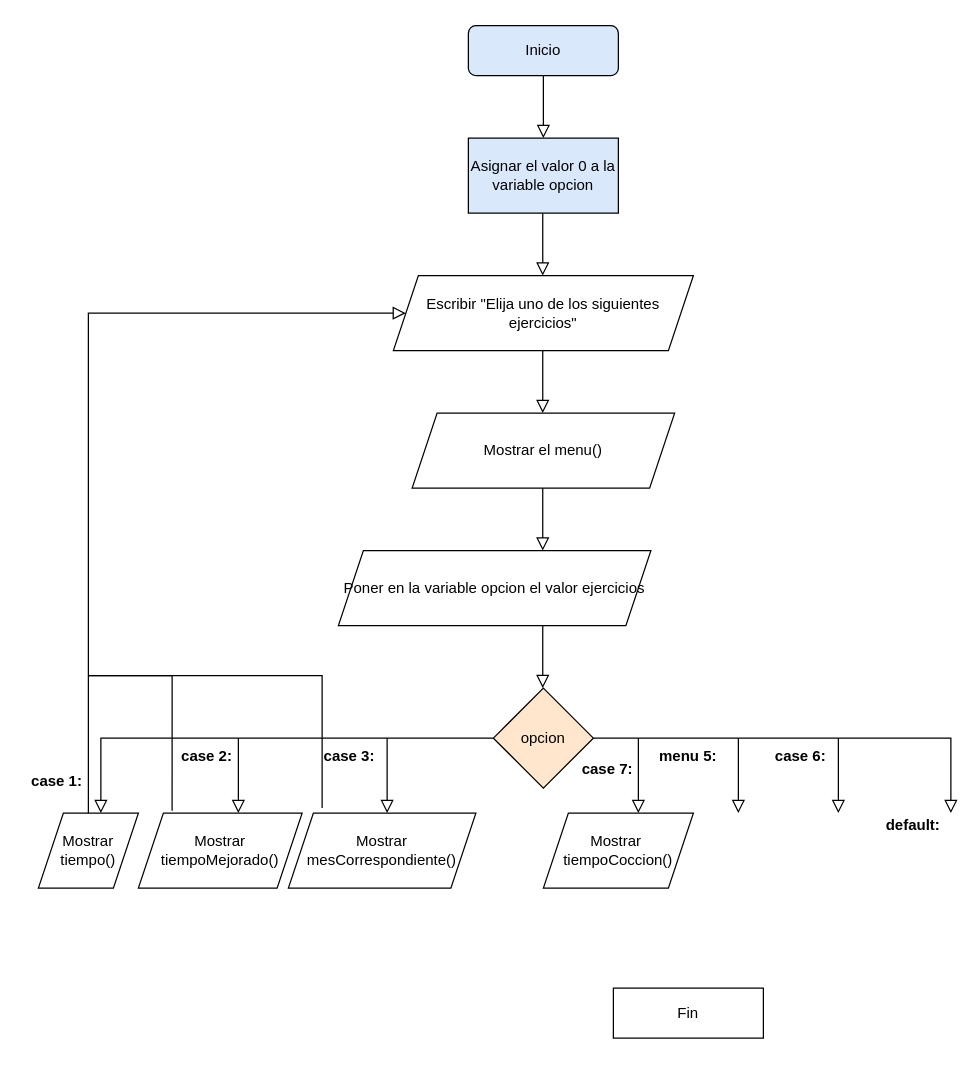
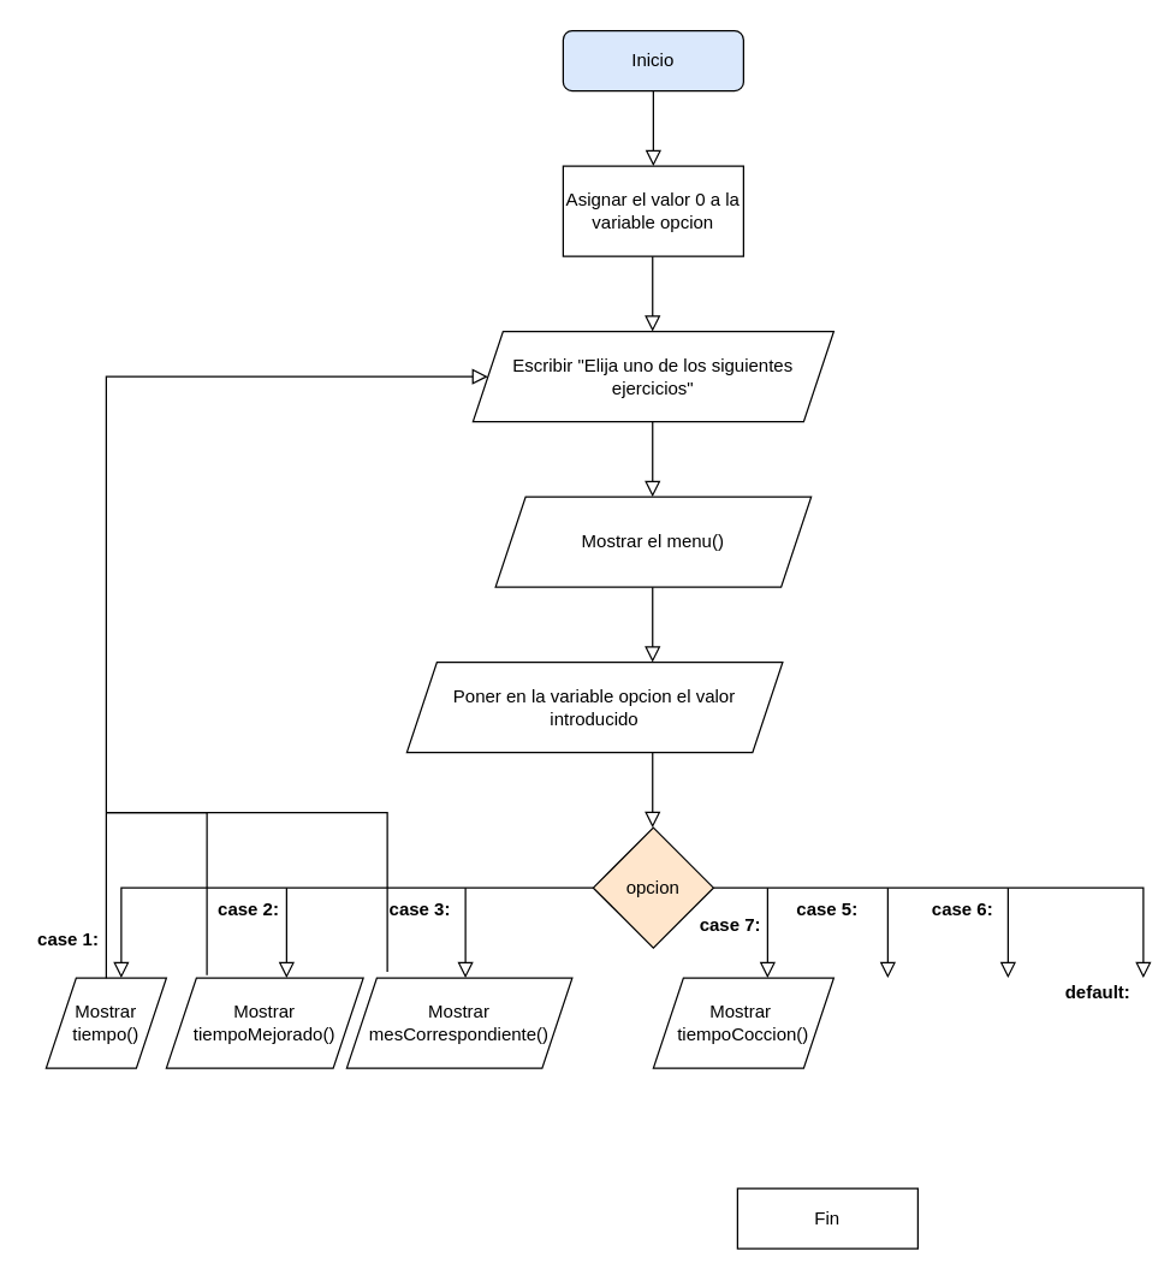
  <mxCell id="0" />
  <mxCell id="1" parent="0" />
  <mxCell id="2" value="" style="rounded=0;html=1;jettySize=auto;orthogonalLoop=1;fontSize=11;endArrow=block;endFill=0;endSize=8;strokeWidth=1;shadow=0;labelBackgroundColor=none;edgeStyle=orthogonalEdgeStyle;" parent="1" source="3" edge="1"><mxGeometry relative="1" as="geometry"><mxPoint x="434" y="110" as="targetPoint" /></mxGeometry></mxCell>
  <mxCell id="3" value="Inicio" style="rounded=1;whiteSpace=wrap;html=1;fontSize=12;glass=0;strokeWidth=1;shadow=0;fillColor=#dae8fc;" parent="1" vertex="1"><mxGeometry x="374" y="20" width="120" height="40" as="geometry" /></mxCell>
  <mxCell id="4" value="Fin" style="whiteSpace=wrap;html=1;fontSize=12;glass=0;strokeWidth=1;shadow=0;rounded=0;" parent="1" vertex="1"><mxGeometry x="490" y="790" width="120" height="40" as="geometry" /></mxCell>
- <mxCell id="5" value="Asignar el valor 0 a la variable opcion" style="rounded=0;whiteSpace=wrap;html=1;fillColor=#dae8fc;" vertex="1" parent="1"><mxGeometry x="374" y="110" width="120" height="60" as="geometry" /></mxCell>
+ <mxCell id="5" value="Asignar el valor 0 a la variable opcion" style="rounded=0;whiteSpace=wrap;html=1;" vertex="1" parent="1"><mxGeometry x="374" y="110" width="120" height="60" as="geometry" /></mxCell>
  <mxCell id="6" value="" style="rounded=0;html=1;jettySize=auto;orthogonalLoop=1;fontSize=11;endArrow=block;endFill=0;endSize=8;strokeWidth=1;shadow=0;labelBackgroundColor=none;edgeStyle=orthogonalEdgeStyle;" edge="1" parent="1"><mxGeometry relative="1" as="geometry"><mxPoint x="433.5" y="170" as="sourcePoint" /><mxPoint x="433.5" y="220" as="targetPoint" /></mxGeometry></mxCell>
  <mxCell id="7" value="Escribir &quot;Elija uno de los siguientes ejercicios&quot;" style="shape=parallelogram;perimeter=parallelogramPerimeter;whiteSpace=wrap;html=1;fixedSize=1;" vertex="1" parent="1"><mxGeometry x="314" y="220" width="240" height="60" as="geometry" /></mxCell>
  <mxCell id="8" value="" style="rounded=0;html=1;jettySize=auto;orthogonalLoop=1;fontSize=11;endArrow=block;endFill=0;endSize=8;strokeWidth=1;shadow=0;labelBackgroundColor=none;edgeStyle=orthogonalEdgeStyle;" edge="1" parent="1"><mxGeometry relative="1" as="geometry"><mxPoint x="433.5" y="280" as="sourcePoint" /><mxPoint x="433.5" y="330" as="targetPoint" /></mxGeometry></mxCell>
  <mxCell id="9" value="Mostrar el menu()" style="shape=parallelogram;perimeter=parallelogramPerimeter;whiteSpace=wrap;html=1;fixedSize=1;" vertex="1" parent="1"><mxGeometry x="329" y="330" width="210" height="60" as="geometry" /></mxCell>
  <mxCell id="10" value="" style="rounded=0;html=1;jettySize=auto;orthogonalLoop=1;fontSize=11;endArrow=block;endFill=0;endSize=8;strokeWidth=1;shadow=0;labelBackgroundColor=none;edgeStyle=orthogonalEdgeStyle;" edge="1" parent="1"><mxGeometry relative="1" as="geometry"><mxPoint x="433.5" y="390" as="sourcePoint" /><mxPoint x="433.5" y="440" as="targetPoint" /></mxGeometry></mxCell>
- <mxCell id="11" value="Poner en la variable opcion el valor ejercicios" style="shape=parallelogram;perimeter=parallelogramPerimeter;whiteSpace=wrap;html=1;fixedSize=1;" vertex="1" parent="1"><mxGeometry x="270" y="440" width="250" height="60" as="geometry" /></mxCell>
+ <mxCell id="11" value="Poner en la variable opcion el valor introducido" style="shape=parallelogram;perimeter=parallelogramPerimeter;whiteSpace=wrap;html=1;fixedSize=1;" vertex="1" parent="1"><mxGeometry x="270" y="440" width="250" height="60" as="geometry" /></mxCell>
  <mxCell id="12" value="" style="rounded=0;html=1;jettySize=auto;orthogonalLoop=1;fontSize=11;endArrow=block;endFill=0;endSize=8;strokeWidth=1;shadow=0;labelBackgroundColor=none;edgeStyle=orthogonalEdgeStyle;" edge="1" parent="1"><mxGeometry relative="1" as="geometry"><mxPoint x="433.5" y="500" as="sourcePoint" /><mxPoint x="433.5" y="550" as="targetPoint" /></mxGeometry></mxCell>
  <mxCell id="13" value="opcion" style="rhombus;whiteSpace=wrap;html=1;fillColor=#ffe6cc;" vertex="1" parent="1"><mxGeometry x="394" y="550" width="80" height="80" as="geometry" /></mxCell>
  <mxCell id="14" value="&lt;b&gt;case 1:&lt;/b&gt;" style="text;html=1;strokeColor=none;fillColor=none;align=center;verticalAlign=middle;whiteSpace=wrap;rounded=0;" vertex="1" parent="1"><mxGeometry y="610" width="50" height="30" as="geometry" x="20" /></mxCell>
  <mxCell id="15" value="" style="rounded=0;html=1;jettySize=auto;orthogonalLoop=1;fontSize=11;endArrow=block;endFill=0;endSize=8;strokeWidth=1;shadow=0;labelBackgroundColor=none;edgeStyle=orthogonalEdgeStyle;exitX=0;exitY=0.5;exitDx=0;exitDy=0;" edge="1" parent="1" source="13"><mxGeometry relative="1" as="geometry"><mxPoint x="370" y="590" as="sourcePoint" /><mxPoint x="80" y="650" as="targetPoint" /><Array as="points"><mxPoint x="80" y="590" /><mxPoint x="80" y="650" /></Array></mxGeometry></mxCell>
  <mxCell id="16" value="" style="rounded=0;html=1;jettySize=auto;orthogonalLoop=1;fontSize=11;endArrow=block;endFill=0;endSize=8;strokeWidth=1;shadow=0;labelBackgroundColor=none;edgeStyle=orthogonalEdgeStyle;" edge="1" parent="1"><mxGeometry relative="1" as="geometry"><mxPoint x="190" y="590" as="sourcePoint" /><mxPoint x="190" y="650" as="targetPoint" /></mxGeometry></mxCell>
  <mxCell id="17" value="" style="rounded=0;html=1;jettySize=auto;orthogonalLoop=1;fontSize=11;endArrow=block;endFill=0;endSize=8;strokeWidth=1;shadow=0;labelBackgroundColor=none;edgeStyle=orthogonalEdgeStyle;" edge="1" parent="1"><mxGeometry relative="1" as="geometry"><mxPoint x="309" y="590" as="sourcePoint" /><mxPoint x="309" y="650" as="targetPoint" /><Array as="points"><mxPoint x="309.5" y="610" /><mxPoint x="309.5" y="610" /></Array></mxGeometry></mxCell>
  <mxCell id="18" value="" style="rounded=0;html=1;jettySize=auto;orthogonalLoop=1;fontSize=11;endArrow=block;endFill=0;endSize=8;strokeWidth=1;shadow=0;labelBackgroundColor=none;edgeStyle=orthogonalEdgeStyle;" edge="1" parent="1"><mxGeometry relative="1" as="geometry"><mxPoint x="510" y="590" as="sourcePoint" /><mxPoint x="510" y="650" as="targetPoint" /><Array as="points"><mxPoint x="510" y="620" /><mxPoint x="510" y="620" /></Array></mxGeometry></mxCell>
  <mxCell id="19" value="" style="rounded=0;html=1;jettySize=auto;orthogonalLoop=1;fontSize=11;endArrow=block;endFill=0;endSize=8;strokeWidth=1;shadow=0;labelBackgroundColor=none;edgeStyle=orthogonalEdgeStyle;exitX=1;exitY=0.5;exitDx=0;exitDy=0;" edge="1" parent="1" source="13"><mxGeometry relative="1" as="geometry"><mxPoint x="559" y="590" as="sourcePoint" /><mxPoint x="760" y="650" as="targetPoint" /><Array as="points"><mxPoint x="760" y="590" /><mxPoint x="760" y="640" /></Array></mxGeometry></mxCell>
  <mxCell id="20" value="" style="rounded=0;html=1;jettySize=auto;orthogonalLoop=1;fontSize=11;endArrow=block;endFill=0;endSize=8;strokeWidth=1;shadow=0;labelBackgroundColor=none;edgeStyle=orthogonalEdgeStyle;" edge="1" parent="1"><mxGeometry relative="1" as="geometry"><mxPoint x="590" y="590" as="sourcePoint" /><mxPoint x="590" y="650" as="targetPoint" /></mxGeometry></mxCell>
  <mxCell id="21" value="" style="rounded=0;html=1;jettySize=auto;orthogonalLoop=1;fontSize=11;endArrow=block;endFill=0;endSize=8;strokeWidth=1;shadow=0;labelBackgroundColor=none;edgeStyle=orthogonalEdgeStyle;" edge="1" parent="1"><mxGeometry relative="1" as="geometry"><mxPoint x="670" y="590" as="sourcePoint" /><mxPoint x="670" y="650" as="targetPoint" /></mxGeometry></mxCell>
  <mxCell id="22" value="&lt;b&gt;case 2:&lt;/b&gt;" style="text;html=1;strokeColor=none;fillColor=none;align=center;verticalAlign=middle;whiteSpace=wrap;rounded=0;" vertex="1" parent="1"><mxGeometry x="140" y="590" width="50" height="30" as="geometry" /></mxCell>
  <mxCell id="23" value="&lt;b&gt;case 3:&lt;/b&gt;" style="text;html=1;strokeColor=none;fillColor=none;align=center;verticalAlign=middle;whiteSpace=wrap;rounded=0;" vertex="1" parent="1"><mxGeometry x="249" y="590" width="60" height="30" as="geometry" /></mxCell>
  <mxCell id="24" value="&lt;b&gt;case 7:&lt;/b&gt;" style="text;html=1;strokeColor=none;fillColor=none;align=center;verticalAlign=middle;whiteSpace=wrap;rounded=0;" vertex="1" parent="1"><mxGeometry x="460" y="600" width="51" height="30" as="geometry" /></mxCell>
- <mxCell id="25" value="&lt;b&gt;menu 5:&lt;/b&gt;" style="text;html=1;strokeColor=none;fillColor=none;align=center;verticalAlign=middle;whiteSpace=wrap;rounded=0;" vertex="1" parent="1"><mxGeometry x="520" y="590" width="60" height="30" as="geometry" /></mxCell>
+ <mxCell id="25" value="&lt;b&gt;case 5:&lt;/b&gt;" style="text;html=1;strokeColor=none;fillColor=none;align=center;verticalAlign=middle;whiteSpace=wrap;rounded=0;" vertex="1" parent="1"><mxGeometry x="520" y="590" width="60" height="30" as="geometry" /></mxCell>
  <mxCell id="26" value="&lt;b&gt;case 6:&lt;/b&gt;" style="text;html=1;strokeColor=none;fillColor=none;align=center;verticalAlign=middle;whiteSpace=wrap;rounded=0;" vertex="1" parent="1"><mxGeometry x="610" y="590" width="60" height="30" as="geometry" /></mxCell>
  <mxCell id="27" value="&lt;b&gt;default:&lt;/b&gt;" style="text;html=1;strokeColor=none;fillColor=none;align=center;verticalAlign=middle;whiteSpace=wrap;rounded=0;" vertex="1" parent="1"><mxGeometry x="700" y="645" width="60" height="30" as="geometry" /></mxCell>
  <mxCell id="28" value="Mostrar &lt;br&gt;tiempo()" style="shape=parallelogram;perimeter=parallelogramPerimeter;whiteSpace=wrap;html=1;fixedSize=1;" vertex="1" parent="1"><mxGeometry x="30" y="650" width="80" height="60" as="geometry" /></mxCell>
  <mxCell id="29" value="Mostrar&lt;br&gt;tiempoMejorado()" style="shape=parallelogram;perimeter=parallelogramPerimeter;whiteSpace=wrap;html=1;fixedSize=1;" vertex="1" parent="1"><mxGeometry x="110" y="650" width="131" height="60" as="geometry" /></mxCell>
  <mxCell id="30" value="Mostrar mesCorrespondiente()" style="shape=parallelogram;perimeter=parallelogramPerimeter;whiteSpace=wrap;html=1;fixedSize=1;" vertex="1" parent="1"><mxGeometry x="230" y="650" width="150" height="60" as="geometry" /></mxCell>
  <mxCell id="31" value="Mostrar&amp;nbsp;&lt;br&gt;tiempoCoccion()" style="shape=parallelogram;perimeter=parallelogramPerimeter;whiteSpace=wrap;html=1;fixedSize=1;" vertex="1" parent="1"><mxGeometry x="434" y="650" width="120" height="60" as="geometry" /></mxCell>
  <mxCell id="32" value="" style="rounded=0;html=1;jettySize=auto;orthogonalLoop=1;fontSize=11;endArrow=block;endFill=0;endSize=8;strokeWidth=1;shadow=0;labelBackgroundColor=none;edgeStyle=orthogonalEdgeStyle;entryX=0;entryY=0.5;entryDx=0;entryDy=0;" edge="1" parent="1" source="28" target="7"><mxGeometry relative="1" as="geometry"><mxPoint x="109" y="360" as="sourcePoint" /><mxPoint x="290" y="250" as="targetPoint" /><Array as="points"><mxPoint x="70" y="250" /></Array></mxGeometry></mxCell>
  <mxCell id="33" value="" style="endArrow=none;html=1;rounded=0;exitX=0.206;exitY=-0.033;exitDx=0;exitDy=0;exitPerimeter=0;" edge="1" parent="1" source="29"><mxGeometry width="50" height="50" relative="1" as="geometry"><mxPoint x="410" y="400" as="sourcePoint" /><mxPoint x="70" y="540" as="targetPoint" /><Array as="points"><mxPoint x="137" y="540" /></Array></mxGeometry></mxCell>
  <mxCell id="34" value="" style="endArrow=none;html=1;rounded=0;exitX=0.18;exitY=-0.067;exitDx=0;exitDy=0;exitPerimeter=0;" edge="1" parent="1" source="30"><mxGeometry width="50" height="50" relative="1" as="geometry"><mxPoint x="410" y="400" as="sourcePoint" /><mxPoint x="70" y="540" as="targetPoint" /><Array as="points"><mxPoint x="257" y="540" /></Array></mxGeometry></mxCell>
